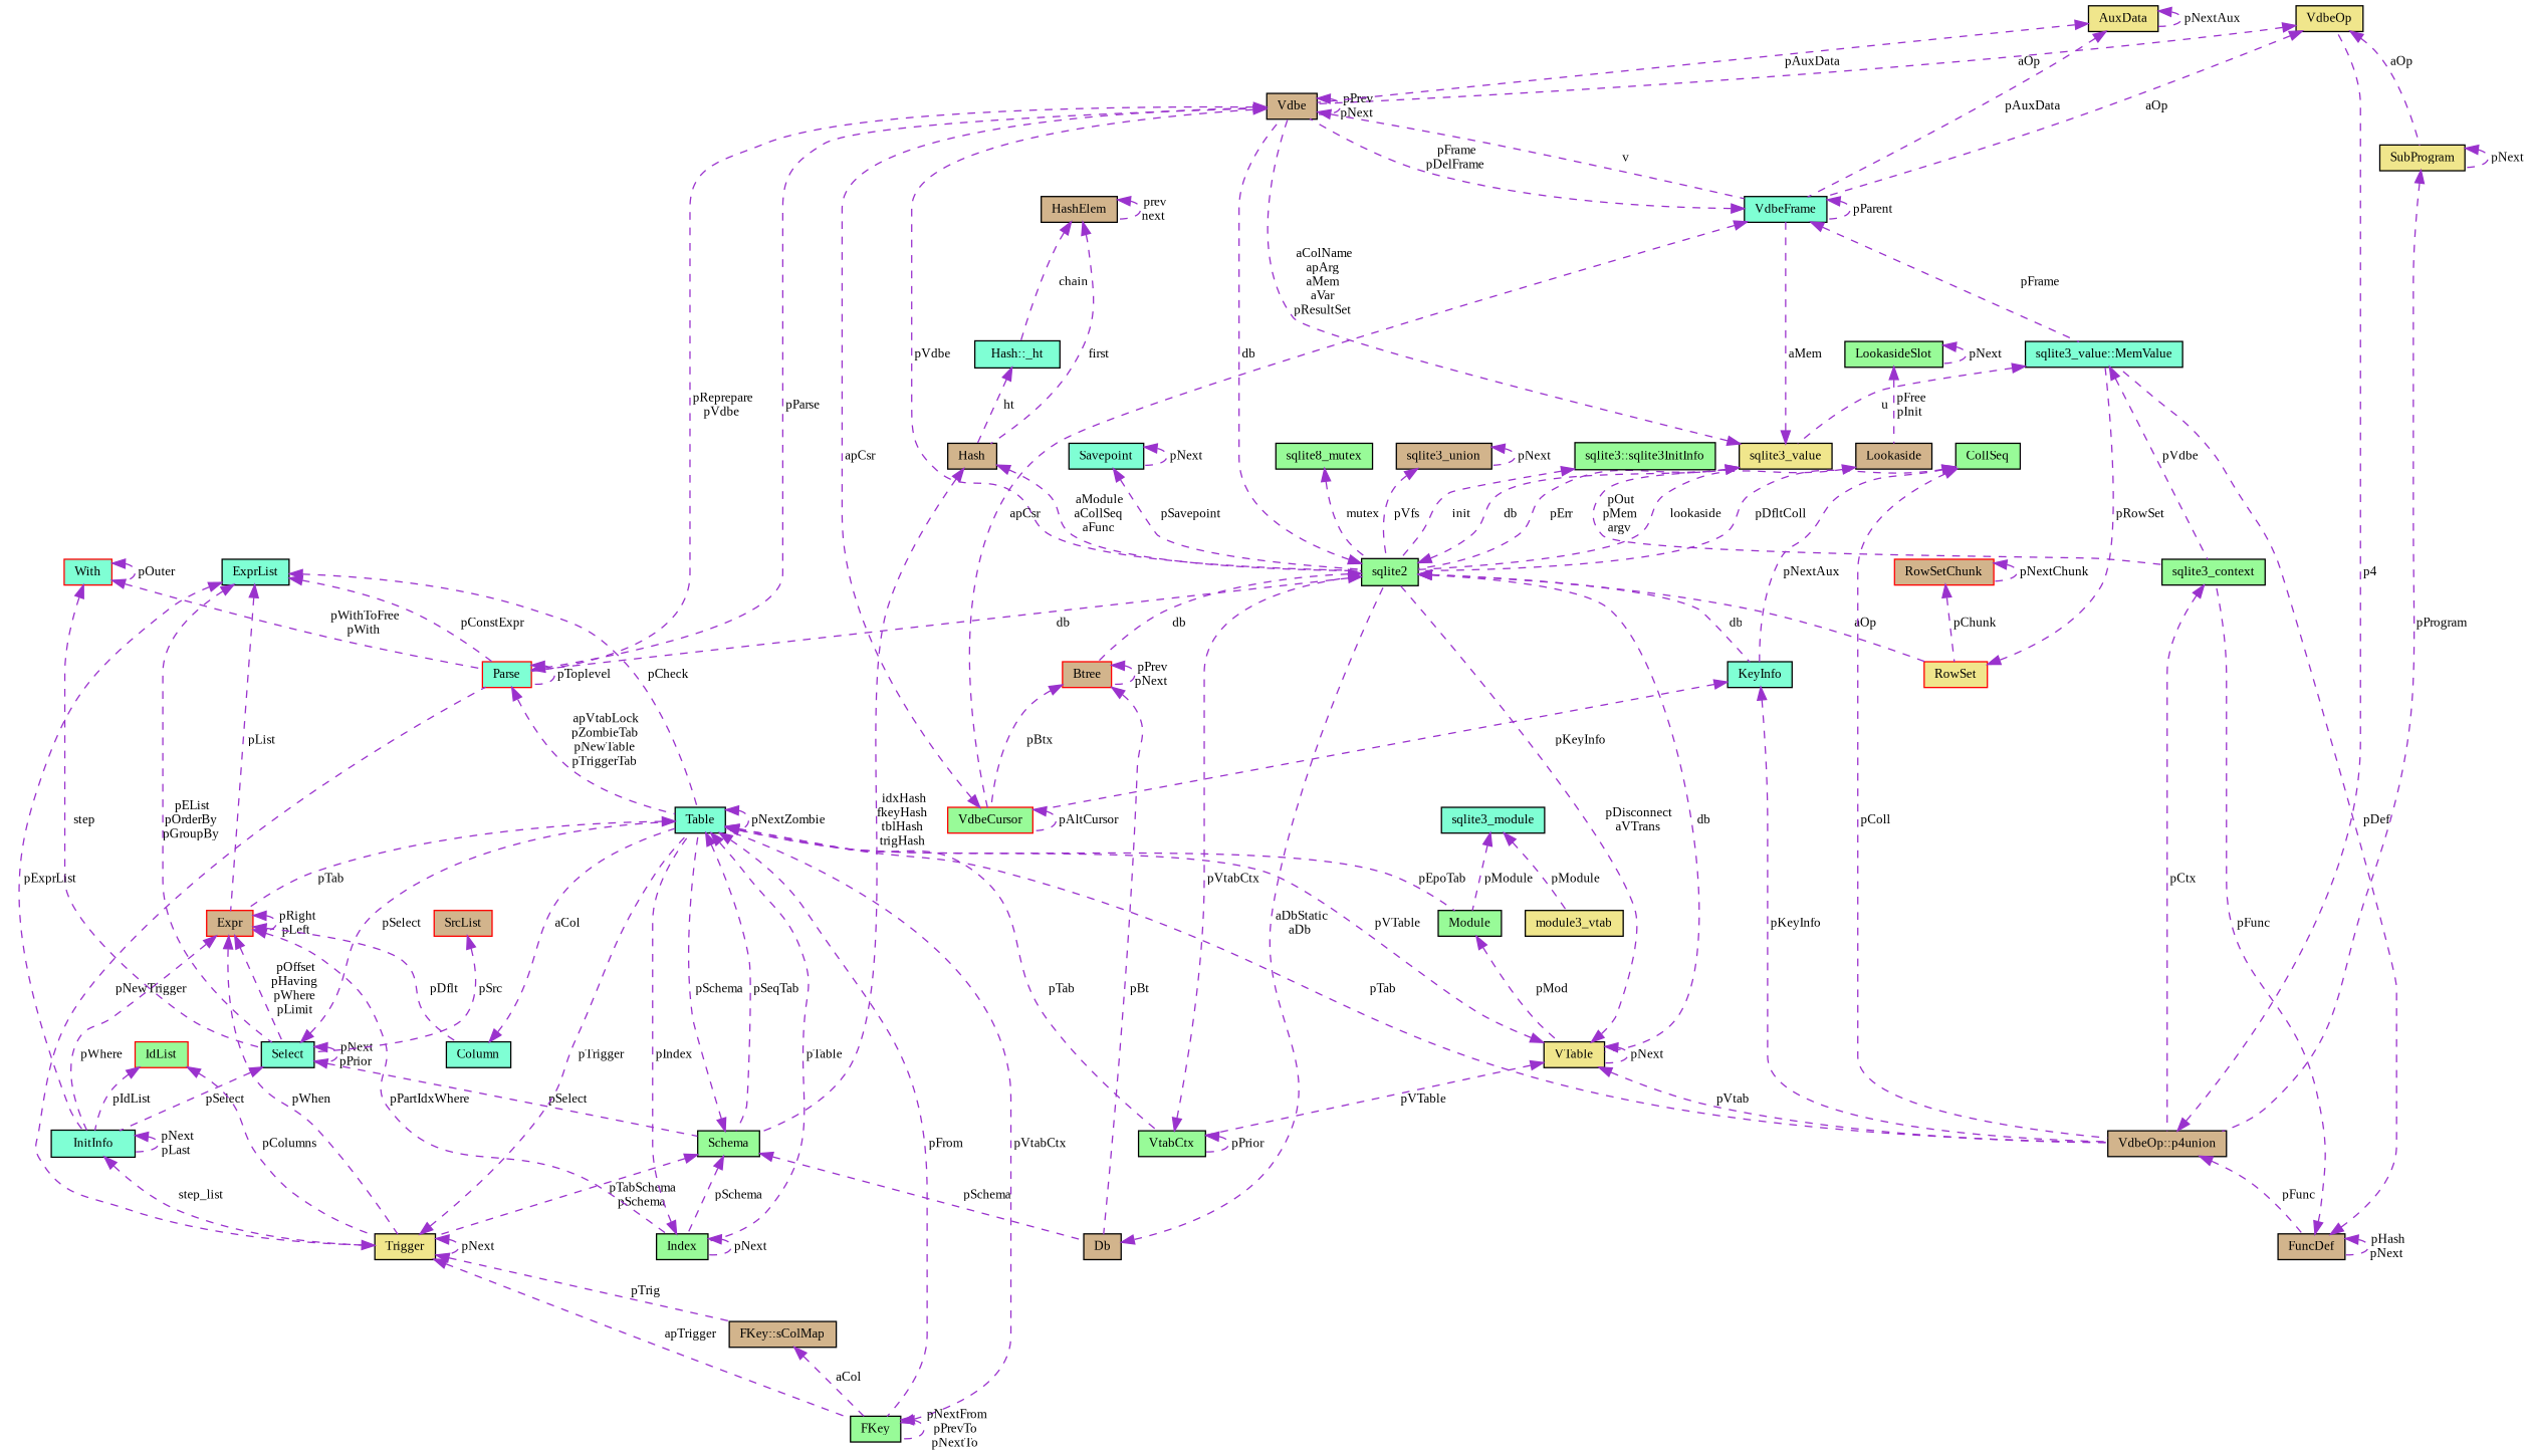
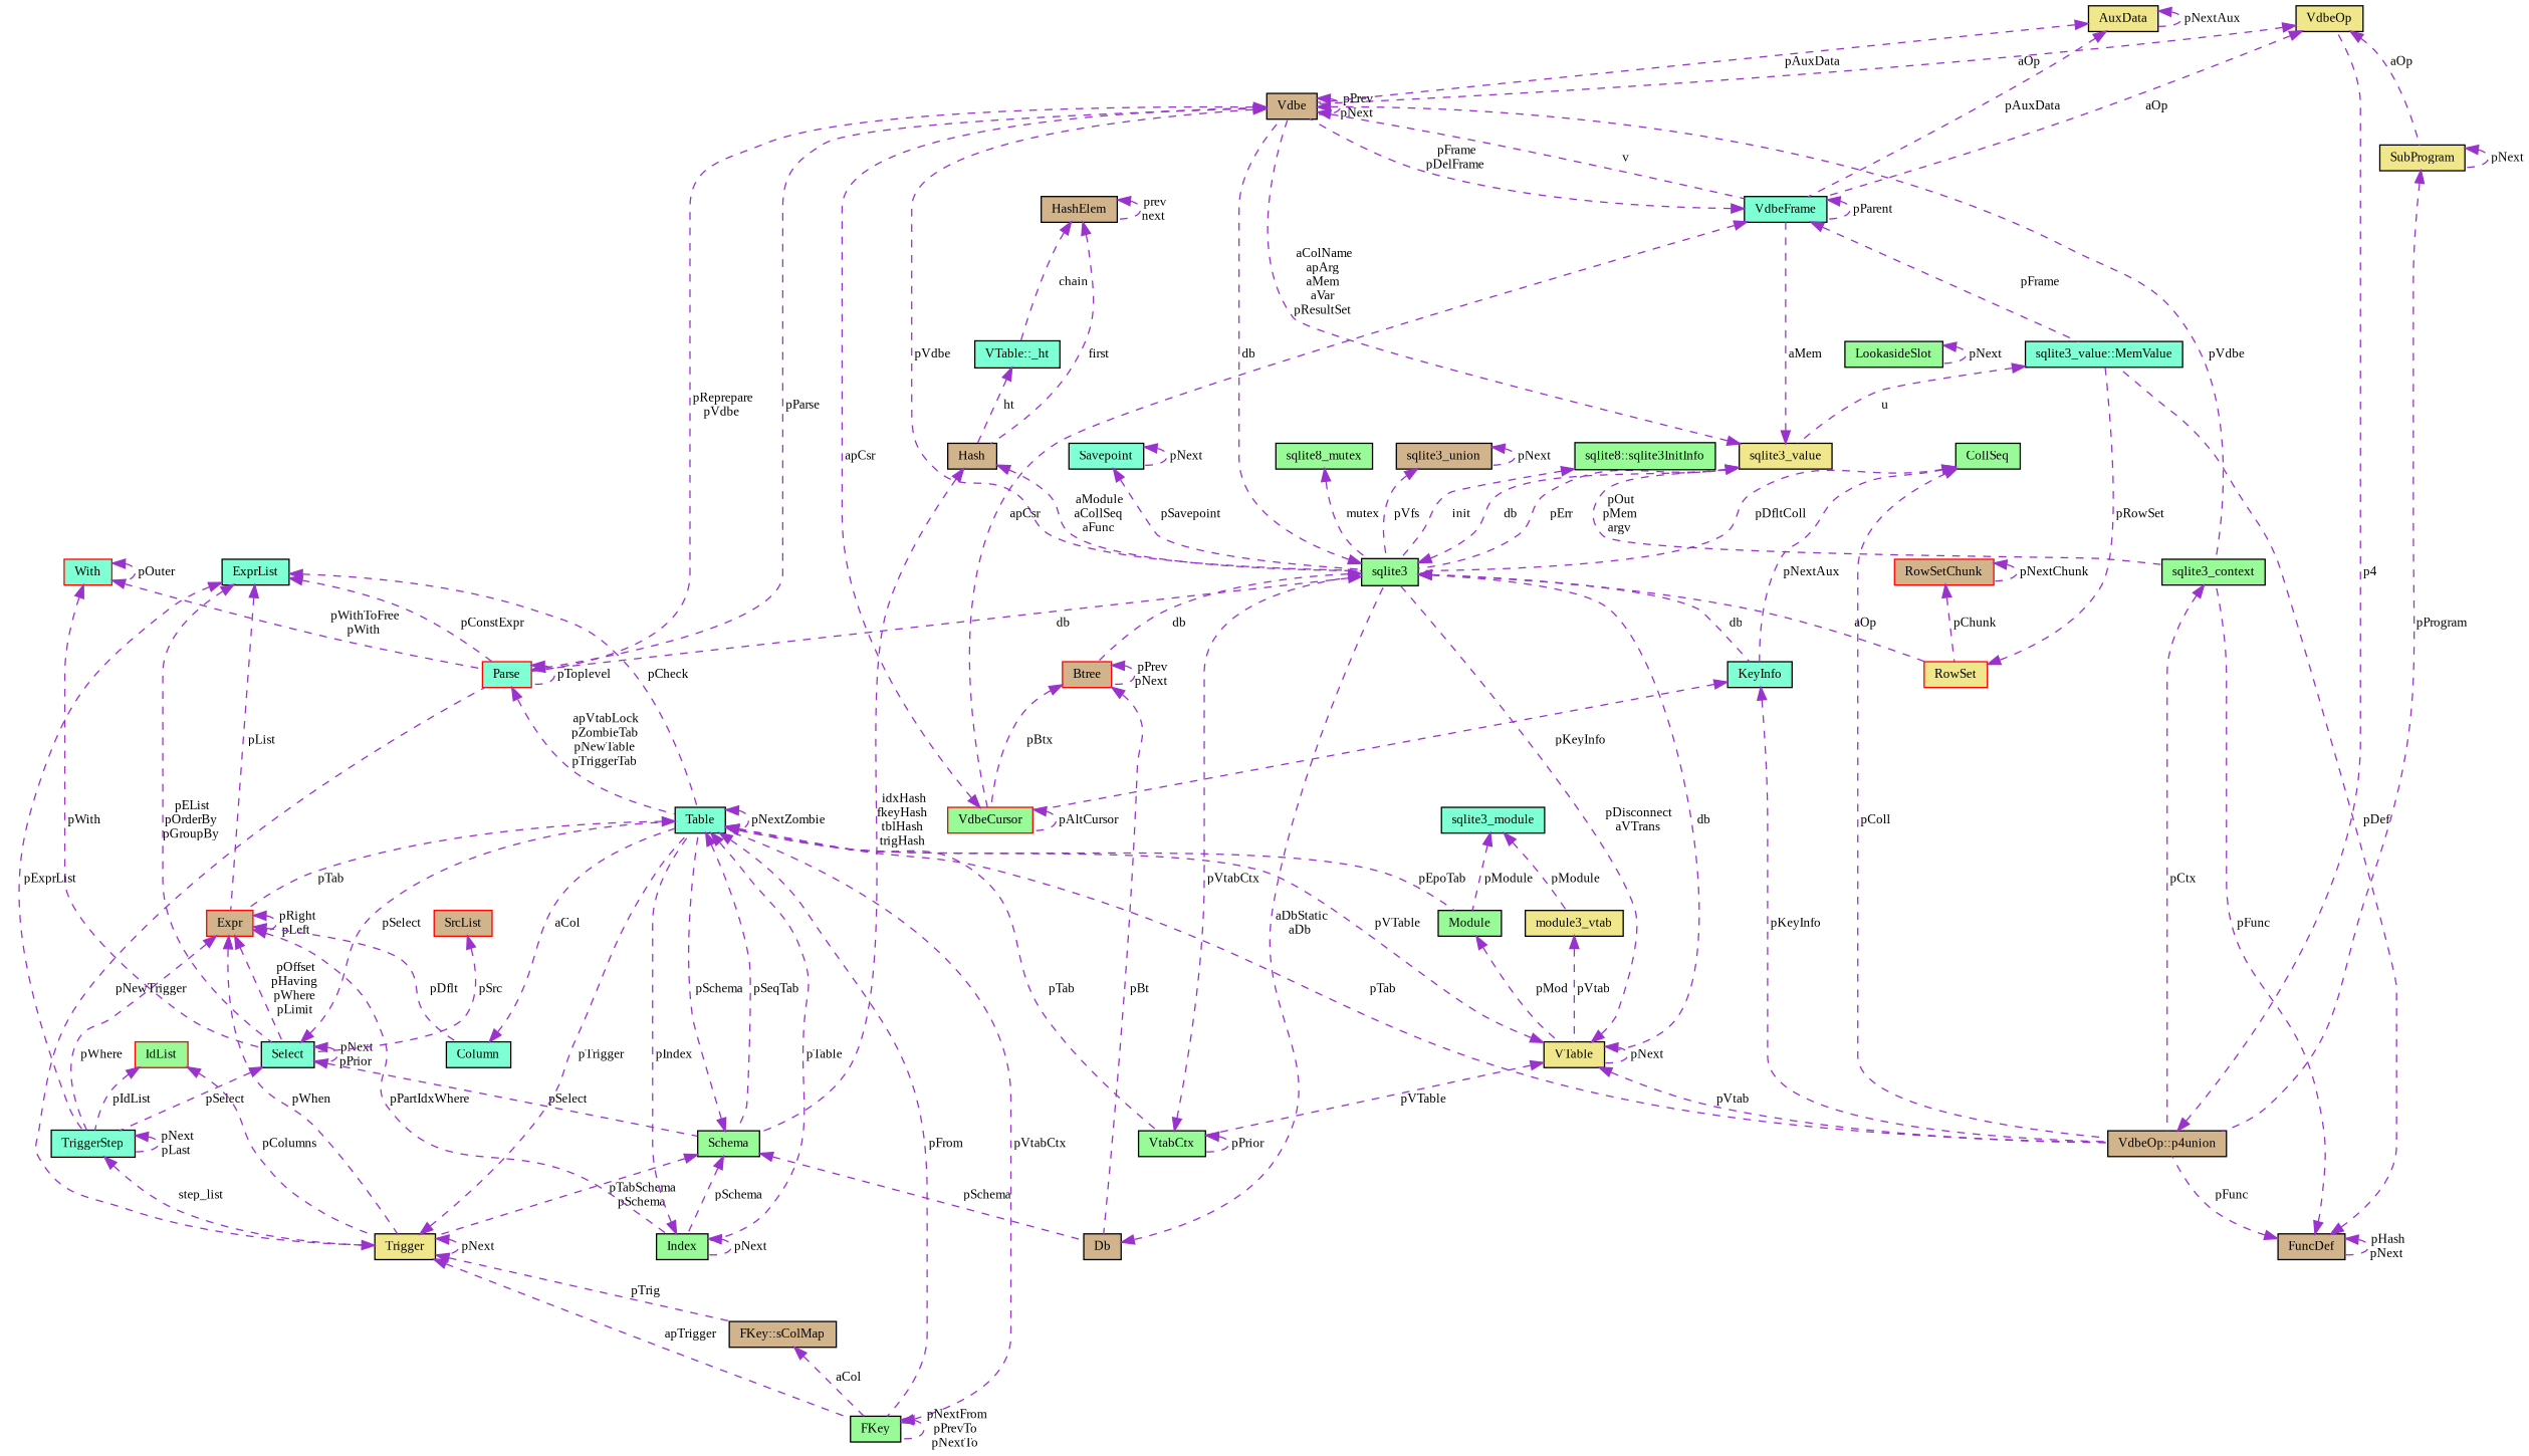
  digraph {
    fontname="Liberation Serif"
    node [color=black fillcolor=tan fontname="Liberation Serif" fontsize=10 shape=record style=filled]
    edge [color=darkorchid3 dir=back fontname="Liberation Serif" fontsize=10 labelfontname=Helvetica labelfontsize=10 style=dashed]
    n1 [fillcolor=khaki fontcolor=black height=0.2 label=VdbeOp width=0.4]
    n2 [height=0.2 label=Vdbe width=0.4]
    n3 [fillcolor=aquamarine height=0.2 label=VdbeFrame width=0.4]
    n4 [fillcolor=khaki height=0.2 label=SubProgram width=0.4]
-   n5 [fillcolor=palegreen height=0.2 label=sqlite2 width=0.4]
+   n5 [fillcolor=palegreen height=0.2 label=sqlite3 width=0.4]
    n6 [fillcolor=palegreen height=0.2 label=sqlite3_context width=0.4]
    n7 [color=red fillcolor=aquamarine height=0.2 label=Parse width=0.4]
    n8 [fillcolor=aquamarine height=0.2 label="sqlite3_value::MemValue" width=0.4]
    n9 [color=red fillcolor=palegreen height=0.2 label=VdbeCursor width=0.4]
    n10 [height=0.2 label="VdbeOp::p4union" width=0.4]
    n11 [fillcolor=khaki height=0.2 label=sqlite3_value width=0.4]
    n12 [fillcolor=aquamarine height=0.2 label=KeyInfo width=0.4]
    n13 [color=red height=0.2 label=Btree width=0.4]
    n14 [fillcolor=khaki height=0.2 label=VTable width=0.4]
    n15 [color=red fillcolor=khaki height=0.2 label=RowSet width=0.4]
    n16 [height=0.2 label=Db width=0.4]
    n17 [fillcolor=aquamarine height=0.2 label=Table width=0.4]
    n18 [fillcolor=palegreen height=0.2 label=VtabCtx width=0.4]
    n19 [fillcolor=khaki height=0.2 label=AuxData width=0.4]
    n20 [fillcolor=palegreen height=0.2 label=CollSeq width=0.4]
    n21 [color=red fillcolor=aquamarine height=0.2 label=With width=0.4]
    n22 [fillcolor=aquamarine height=0.2 label=Select width=0.4]
    n23 [fillcolor=palegreen height=0.2 label=Schema width=0.4]
-   n24 [fillcolor=aquamarine height=0.2 label=InitInfo width=0.4]
+   n24 [fillcolor=aquamarine height=0.2 label=TriggerStep width=0.4]
    n25 [color=red height=0.2 label=Expr width=0.4]
    n26 [fillcolor=palegreen height=0.2 label=FKey width=0.4]
    n27 [fillcolor=palegreen height=0.2 label=Module width=0.4]
    n28 [fillcolor=palegreen height=0.2 label=Index width=0.4]
    n29 [fillcolor=khaki height=0.2 label=Trigger width=0.4]
    n30 [fillcolor=aquamarine height=0.2 label=Column width=0.4]
    n31 [height=0.2 label="FKey::sColMap" width=0.4]
    n32 [height=0.2 label=Hash width=0.4]
-   n33 [fillcolor=aquamarine height=0.2 label="Hash::_ht" width=0.4]
+   n33 [fillcolor=aquamarine height=0.2 label="VTable::_ht" width=0.4]
    n34 [height=0.2 label=HashElem width=0.4]
    n35 [color=red height=0.2 label=SrcList width=0.4]
    n36 [fillcolor=aquamarine height=0.2 label=ExprList width=0.4]
    n37 [color=red fillcolor=palegreen height=0.2 label=IdList width=0.4]
    n38 [fillcolor=aquamarine height=0.2 label=sqlite3_module width=0.4]
    n39 [fillcolor=khaki height=0.2 label=module3_vtab width=0.4]
    n40 [fillcolor=aquamarine height=0.2 label=Savepoint width=0.4]
-   n41 [height=0.2 label=Lookaside width=0.4]
    n42 [fillcolor=palegreen height=0.2 label=LookasideSlot width=0.4]
    n43 [fillcolor=palegreen height=0.2 label=sqlite8_mutex width=0.4]
    n44 [height=0.2 label=sqlite3_union width=0.4]
-   n45 [fillcolor=palegreen height=0.2 label="sqlite3::sqlite3InitInfo" width=0.4]
+   n45 [fillcolor=palegreen height=0.2 label="sqlite8::sqlite3InitInfo" width=0.4]
    n46 [color=red height=0.2 label=RowSetChunk width=0.4]
    n47 [height=0.2 label=FuncDef width=0.4]
    n1 -> n2 [label=" aOp"]
    n1 -> n3 [label=" aOp"]
    n1 -> n4 [label=" aOp"]
    n2 -> n2 [label=" pPrev\npNext"]
    n2 -> n3 [label=" v"]
    n2 -> n5 [label=" pVdbe"]
-   n8 -> n6 [label=" pVdbe"]
+   n2 -> n6 [label=" pVdbe"]
    n2 -> n7 [label=" pReprepare\npVdbe"]
    n3 -> n2 [label=" pFrame\npDelFrame"]
    n3 -> n3 [label=" pParent"]
    n3 -> n8 [label=" pFrame"]
    n3 -> n9 [label=" apCsr"]
    n4 -> n4 [label=" pNext"]
    n4 -> n10 [label=" pProgram"]
    n5 -> n2 [label=" db"]
    n5 -> n7 [label=" db"]
    n5 -> n11 [label=" db"]
    n5 -> n12 [label=" db"]
    n5 -> n13 [label=" db"]
    n5 -> n14 [label=" db"]
    n5 -> n15 [label=" aOp"]
    n6 -> n10 [label=" pCtx"]
    n7 -> n2 [label=" pParse"]
    n7 -> n7 [label=" pToplevel"]
    n7 -> n17 [label=" apVtabLock\npZombieTab\npNewTable\npTriggerTab"]
    n8 -> n11 [label=" u"]
    n9 -> n2 [label=" apCsr"]
    n9 -> n9 [label=" pAltCursor"]
    n10 -> n1 [label=" p4"]
    n11 -> n2 [label=" aColName\napArg\naMem\naVar\npResultSet"]
    n11 -> n3 [label=" aMem"]
    n11 -> n5 [label=" pErr"]
    n11 -> n6 [label=" pOut\npMem\nargv"]
    n12 -> n9 [label=" pKeyInfo"]
    n12 -> n10 [label=" pKeyInfo"]
    n13 -> n9 [label=" pBtx"]
    n13 -> n13 [label=" pPrev\npNext"]
    n13 -> n16 [label=" pBt"]
    n14 -> n5 [label=" pDisconnect\naVTrans"]
    n14 -> n10 [label=" pVtab"]
    n14 -> n14 [label=" pNext"]
    n14 -> n17 [label=" pVTable"]
    n14 -> n18 [label=" pVTable"]
    n15 -> n8 [label=" pRowSet"]
    n16 -> n5 [label=" aDbStatic\naDb"]
    n17 -> n10 [label=" pTab"]
    n17 -> n17 [label=" pNextZombie"]
    n17 -> n18 [label=" pTab"]
    n17 -> n23 [label=" pSeqTab"]
    n17 -> n25 [label=" pTab"]
    n17 -> n26 [label=" pFrom"]
    n17 -> n27 [label=" pEpoTab"]
    n17 -> n28 [label=" pTable"]
    n18 -> n5 [label=" pVtabCtx"]
    n18 -> n18 [label=" pPrior"]
    n19 -> n2 [label=" pAuxData"]
    n19 -> n3 [label=" pAuxData"]
    n19 -> n19 [label=" pNextAux"]
    n20 -> n5 [label=" pDfltColl"]
    n20 -> n10 [label=" pColl"]
    n20 -> n12 [label=" pNextAux"]
    n21 -> n7 [label=" pWithToFree\npWith"]
    n21 -> n21 [label=" pOuter"]
-   n21 -> n22 [label=" step"]
+   n21 -> n22 [label=" pWith"]
    n22 -> n17 [label=" pSelect"]
    n22 -> n22 [label=" pNext\npPrior"]
    n22 -> n23 [label=" pSelect"]
    n22 -> n24 [label=" pSelect"]
    n23 -> n16 [label=" pSchema"]
    n23 -> n17 [label=" pSchema"]
    n23 -> n28 [label=" pSchema"]
    n23 -> n29 [label=" pTabSchema\npSchema"]
    n24 -> n24 [label=" pNext\npLast"]
    n24 -> n29 [label=" step_list"]
    n25 -> n22 [label=" pOffset\npHaving\npWhere\npLimit"]
    n25 -> n24 [label=" pWhere"]
    n25 -> n25 [label=" pRight\npLeft"]
    n25 -> n28 [label=" pPartIdxWhere"]
    n25 -> n29 [label=" pWhen"]
    n25 -> n30 [label=" pDflt"]
    n26 -> n17 [label=" pVtabCtx"]
    n26 -> n26 [label=" pNextFrom\npPrevTo\npNextTo"]
    n27 -> n14 [label=" pMod"]
    n28 -> n17 [label=" pIndex"]
    n28 -> n28 [label=" pNext"]
    n29 -> n7 [label=" pNewTrigger"]
    n29 -> n17 [label=" pTrigger"]
    n29 -> n26 [label=" apTrigger"]
    n29 -> n29 [label=" pNext"]
    n29 -> n31 [label=" pTrig"]
    n30 -> n17 [label=" aCol"]
    n31 -> n26 [label=" aCol"]
    n32 -> n5 [label=" aModule\naCollSeq\naFunc"]
    n32 -> n23 [label=" idxHash\nfkeyHash\ntblHash\ntrigHash"]
    n33 -> n32 [label=" ht"]
    n34 -> n32 [label=" first"]
    n34 -> n33 [label=" chain"]
    n34 -> n34 [label=" prev\nnext"]
    n35 -> n22 [label=" pSrc"]
    n36 -> n7 [label=" pConstExpr"]
    n36 -> n17 [label=" pCheck"]
    n36 -> n22 [label=" pEList\npOrderBy\npGroupBy"]
    n36 -> n24 [label=" pExprList"]
    n36 -> n25 [label=" pList"]
    n37 -> n24 [label=" pIdList"]
    n37 -> n29 [label=" pColumns"]
    n38 -> n27 [label=" pModule"]
    n38 -> n39 [label=" pModule"]
+   n39 -> n14 [label=" pVtab"]
    n40 -> n5 [label=" pSavepoint"]
    n40 -> n40 [label=" pNext"]
-   n41 -> n5 [label=" lookaside"]
-   n42 -> n41 [label=" pFree\npInit"]
    n42 -> n42 [label=" pNext"]
    n43 -> n5 [label=" mutex"]
    n44 -> n5 [label=" pVfs"]
    n44 -> n44 [label=" pNext"]
    n45 -> n5 [label=" init"]
    n46 -> n15 [label=" pChunk"]
    n46 -> n46 [label=" pNextChunk"]
    n47 -> n6 [label=" pFunc"]
    n47 -> n8 [label=" pDef"]
-   n10 -> n47 [label=" pFunc"]
+   n47 -> n10 [label=" pFunc"]
    n47 -> n47 [label=" pHash\npNext"]
  }
